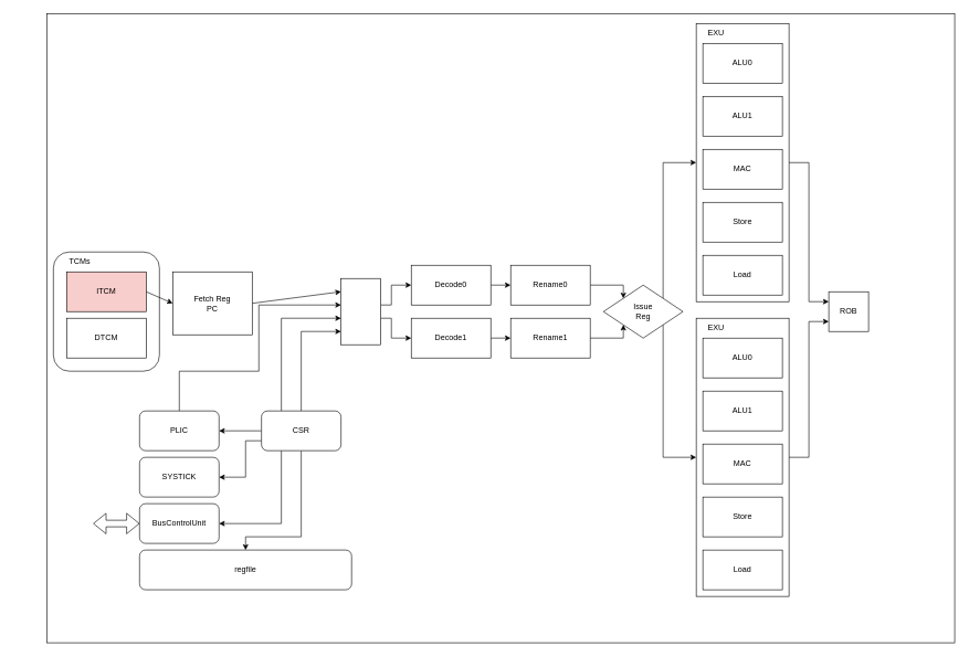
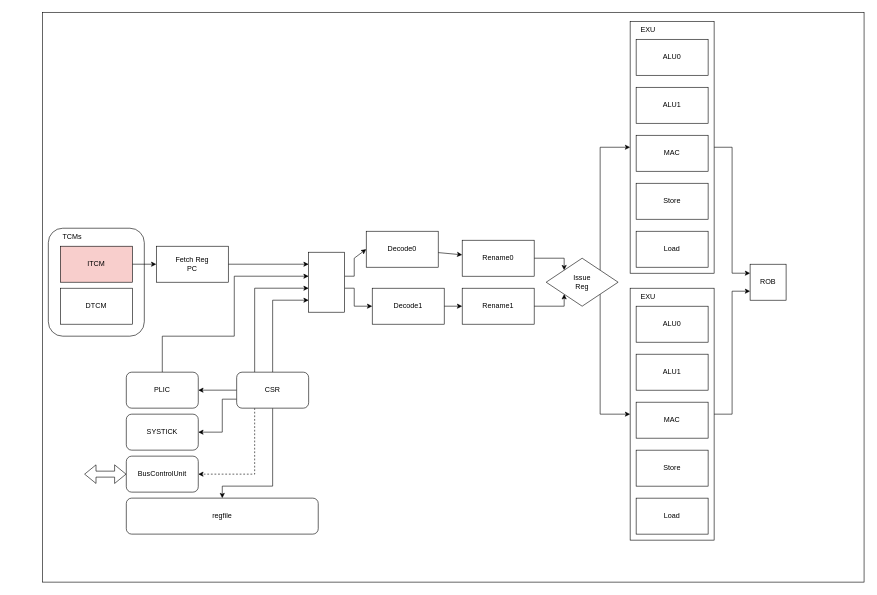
  <mxCell id="0" />
  <mxCell id="1" parent="0" />
  <mxCell id="2" value="" style="rounded=0;whiteSpace=wrap;html=1;" vertex="1" parent="1"><mxGeometry x="70" y="20" width="1370" height="950" as="geometry" /></mxCell>
  <mxCell id="3" style="edgeStyle=none;rounded=0;html=1;exitX=1;exitY=0.5;exitDx=0;exitDy=0;entryX=1;entryY=0.5;entryDx=0;entryDy=0;" parent="1" edge="1"><mxGeometry relative="1" as="geometry"><Array as="points"><mxPoint x="50" y="490" /><mxPoint x="50" y="970" /></Array><mxPoint x="20" y="490" as="sourcePoint" /></mxGeometry></mxCell>
  <mxCell id="4" value="" style="rounded=1;whiteSpace=wrap;html=1;" vertex="1" parent="1"><mxGeometry x="80" y="380" width="160" height="180" as="geometry" /></mxCell>
  <mxCell id="5" style="edgeStyle=none;rounded=0;html=1;exitX=1;exitY=0.5;exitDx=0;exitDy=0;entryX=0;entryY=0.5;entryDx=0;entryDy=0;" edge="1" parent="1" source="6" target="9"><mxGeometry relative="1" as="geometry" /></mxCell>
  <mxCell id="6" value="&lt;span&gt;ITCM&lt;/span&gt;" style="rounded=0;whiteSpace=wrap;html=1;fillColor=#f8cecc;" vertex="1" parent="1"><mxGeometry x="100" y="410" width="120" height="60" as="geometry" /></mxCell>
  <mxCell id="7" value="&lt;span&gt;DTCM&lt;/span&gt;" style="rounded=0;whiteSpace=wrap;html=1;" vertex="1" parent="1"><mxGeometry x="100" y="480" width="120" height="60" as="geometry" /></mxCell>
  <mxCell id="8" style="edgeStyle=none;html=1;exitX=1;exitY=0.5;exitDx=0;exitDy=0;entryX=0;entryY=0;entryDx=0;entryDy=20;entryPerimeter=0;" edge="1" parent="1" source="9" target="21"><mxGeometry relative="1" as="geometry" /></mxCell>
- <mxCell id="9" value="&lt;span&gt;Fetch Reg&lt;br&gt;PC&lt;br&gt;&lt;/span&gt;" style="rounded=0;whiteSpace=wrap;html=1;" vertex="1" parent="1"><mxGeometry x="260" y="410" width="120" height="95" as="geometry" /></mxCell>
+ <mxCell id="9" value="&lt;span&gt;Fetch Reg&lt;br&gt;PC&lt;br&gt;&lt;/span&gt;" style="rounded=0;whiteSpace=wrap;html=1;" vertex="1" parent="1"><mxGeometry x="260" y="410" width="120" height="60" as="geometry" /></mxCell>
  <mxCell id="10" style="edgeStyle=none;rounded=0;html=1;exitX=1;exitY=0.5;exitDx=0;exitDy=0;entryX=0;entryY=0.25;entryDx=0;entryDy=0;" edge="1" parent="1" source="11" target="43"><mxGeometry relative="1" as="geometry"><Array as="points"><mxPoint x="1220" y="245" /><mxPoint x="1220" y="455" /></Array></mxGeometry></mxCell>
  <mxCell id="11" value="" style="rounded=0;whiteSpace=wrap;html=1;" vertex="1" parent="1"><mxGeometry x="1050" y="35" width="140" height="420" as="geometry" /></mxCell>
  <mxCell id="12" value="ALU0" style="rounded=0;whiteSpace=wrap;html=1;" vertex="1" parent="1"><mxGeometry x="1060" y="65" width="120" height="60" as="geometry" /></mxCell>
  <mxCell id="13" value="ALU1" style="rounded=0;whiteSpace=wrap;html=1;" vertex="1" parent="1"><mxGeometry x="1060" y="145" width="120" height="60" as="geometry" /></mxCell>
  <mxCell id="14" value="MAC" style="rounded=0;whiteSpace=wrap;html=1;" vertex="1" parent="1"><mxGeometry x="1060" y="225" width="120" height="60" as="geometry" /></mxCell>
  <mxCell id="15" value="EXU" style="text;html=1;strokeColor=none;fillColor=none;align=center;verticalAlign=middle;whiteSpace=wrap;rounded=0;" vertex="1" parent="1"><mxGeometry x="1050" y="35" width="60" height="30" as="geometry" /></mxCell>
  <mxCell id="16" value="Store" style="rounded=0;whiteSpace=wrap;html=1;" vertex="1" parent="1"><mxGeometry x="1060" y="305" width="120" height="60" as="geometry" /></mxCell>
  <mxCell id="17" value="Load" style="rounded=0;whiteSpace=wrap;html=1;" vertex="1" parent="1"><mxGeometry x="1060" y="385" width="120" height="60" as="geometry" /></mxCell>
  <mxCell id="18" value="TCMs" style="text;html=1;strokeColor=none;fillColor=none;align=center;verticalAlign=middle;whiteSpace=wrap;rounded=0;" vertex="1" parent="1"><mxGeometry x="90" y="380" width="60" height="30" as="geometry" /></mxCell>
  <mxCell id="19" style="edgeStyle=none;html=1;exitX=0;exitY=0;exitDx=60.0;exitDy=40;exitPerimeter=0;entryX=0;entryY=0.5;entryDx=0;entryDy=0;rounded=0;" edge="1" parent="1" source="21" target="25"><mxGeometry relative="1" as="geometry"><Array as="points"><mxPoint x="590" y="460" /><mxPoint x="590" y="430" /></Array></mxGeometry></mxCell>
  <mxCell id="20" style="edgeStyle=none;html=1;exitX=0;exitY=0;exitDx=60.0;exitDy=60;exitPerimeter=0;entryX=0;entryY=0.5;entryDx=0;entryDy=0;rounded=0;" edge="1" parent="1" source="21" target="29"><mxGeometry relative="1" as="geometry"><Array as="points"><mxPoint x="590" y="480" /><mxPoint x="590" y="510" /></Array></mxGeometry></mxCell>
  <mxCell id="21" value="" style="shadow=0;dashed=0;align=center;html=1;strokeWidth=1;shape=mxgraph.rtl.abstract.entity;container=1;collapsible=0;kind=crossbar;drawPins=0;left=4;right=4;bottom=0;" vertex="1" parent="1"><mxGeometry x="514" y="420" width="60" height="100" as="geometry" /></mxCell>
  <mxCell id="22" value="" style="endArrow=classic;html=1;entryX=0;entryY=0;entryDx=0;entryDy=60;entryPerimeter=0;exitX=0.25;exitY=0;exitDx=0;exitDy=0;rounded=0;" edge="1" parent="1" source="48" target="21"><mxGeometry width="50" height="50" relative="1" as="geometry"><mxPoint x="420" y="540" as="sourcePoint" /><mxPoint x="470" y="490" as="targetPoint" /><Array as="points"><mxPoint x="424" y="480" /></Array></mxGeometry></mxCell>
  <mxCell id="23" value="" style="endArrow=classic;html=1;entryX=0;entryY=0;entryDx=0;entryDy=80;entryPerimeter=0;exitX=0.5;exitY=0;exitDx=0;exitDy=0;rounded=0;" edge="1" parent="1" source="48" target="21"><mxGeometry width="50" height="50" relative="1" as="geometry"><mxPoint x="440" y="550" as="sourcePoint" /><mxPoint x="480" y="550" as="targetPoint" /><Array as="points"><mxPoint x="454" y="500" /></Array></mxGeometry></mxCell>
  <mxCell id="24" value="" style="edgeStyle=none;rounded=0;html=1;strokeColor=default;" edge="1" parent="1" source="25" target="27"><mxGeometry relative="1" as="geometry" /></mxCell>
- <mxCell id="25" value="Decode0" style="rounded=0;whiteSpace=wrap;html=1;" vertex="1" parent="1"><mxGeometry x="620" y="400" width="120" height="60" as="geometry" /></mxCell>
+ <mxCell id="25" value="Decode0" style="rounded=0;whiteSpace=wrap;html=1;" vertex="1" parent="1"><mxGeometry x="610" y="385" width="120" height="60" as="geometry" /></mxCell>
  <mxCell id="26" style="edgeStyle=none;rounded=0;html=1;exitX=1;exitY=0.5;exitDx=0;exitDy=0;entryX=0;entryY=0;entryDx=0;entryDy=0;" edge="1" parent="1" source="27" target="34"><mxGeometry relative="1" as="geometry"><Array as="points"><mxPoint x="940" y="430" /></Array></mxGeometry></mxCell>
  <mxCell id="27" value="Rename0" style="rounded=0;whiteSpace=wrap;html=1;" vertex="1" parent="1"><mxGeometry x="770" y="400" width="120" height="60" as="geometry" /></mxCell>
  <mxCell id="28" value="" style="edgeStyle=none;rounded=0;html=1;strokeColor=default;" edge="1" parent="1" source="29" target="31"><mxGeometry relative="1" as="geometry" /></mxCell>
  <mxCell id="29" value="Decode1" style="rounded=0;whiteSpace=wrap;html=1;" vertex="1" parent="1"><mxGeometry x="620" y="480" width="120" height="60" as="geometry" /></mxCell>
  <mxCell id="30" style="edgeStyle=none;rounded=0;html=1;exitX=1;exitY=0.5;exitDx=0;exitDy=0;entryX=0;entryY=1;entryDx=0;entryDy=0;" edge="1" parent="1" source="31" target="34"><mxGeometry relative="1" as="geometry"><Array as="points"><mxPoint x="940" y="510" /></Array></mxGeometry></mxCell>
  <mxCell id="31" value="Rename1" style="rounded=0;whiteSpace=wrap;html=1;" vertex="1" parent="1"><mxGeometry x="770" y="480" width="120" height="60" as="geometry" /></mxCell>
  <mxCell id="32" style="edgeStyle=none;rounded=0;html=1;exitX=1;exitY=0;exitDx=0;exitDy=0;entryX=0;entryY=0.5;entryDx=0;entryDy=0;" edge="1" parent="1" source="34" target="11"><mxGeometry relative="1" as="geometry"><Array as="points"><mxPoint x="1000" y="245" /></Array></mxGeometry></mxCell>
  <mxCell id="33" style="edgeStyle=none;rounded=0;html=1;exitX=1;exitY=1;exitDx=0;exitDy=0;entryX=0;entryY=0.5;entryDx=0;entryDy=0;" edge="1" parent="1" source="34" target="36"><mxGeometry relative="1" as="geometry"><Array as="points"><mxPoint x="1000" y="690" /></Array></mxGeometry></mxCell>
  <mxCell id="34" value="Issue&lt;br&gt;Reg" style="rhombus;whiteSpace=wrap;html=1;" vertex="1" parent="1"><mxGeometry x="910" y="430" width="120" height="80" as="geometry" /></mxCell>
  <mxCell id="35" style="edgeStyle=none;rounded=0;html=1;exitX=1;exitY=0.5;exitDx=0;exitDy=0;entryX=0;entryY=0.75;entryDx=0;entryDy=0;" edge="1" parent="1" source="36" target="43"><mxGeometry relative="1" as="geometry"><Array as="points"><mxPoint x="1220" y="690" /><mxPoint x="1220" y="485" /></Array></mxGeometry></mxCell>
  <mxCell id="36" value="" style="rounded=0;whiteSpace=wrap;html=1;" vertex="1" parent="1"><mxGeometry x="1050" y="480" width="140" height="420" as="geometry" /></mxCell>
  <mxCell id="37" value="ALU0" style="rounded=0;whiteSpace=wrap;html=1;" vertex="1" parent="1"><mxGeometry x="1060" y="510" width="120" height="60" as="geometry" /></mxCell>
  <mxCell id="38" value="ALU1" style="rounded=0;whiteSpace=wrap;html=1;" vertex="1" parent="1"><mxGeometry x="1060" y="590" width="120" height="60" as="geometry" /></mxCell>
  <mxCell id="39" value="MAC" style="rounded=0;whiteSpace=wrap;html=1;" vertex="1" parent="1"><mxGeometry x="1060" y="670" width="120" height="60" as="geometry" /></mxCell>
  <mxCell id="40" value="EXU" style="text;html=1;strokeColor=none;fillColor=none;align=center;verticalAlign=middle;whiteSpace=wrap;rounded=0;" vertex="1" parent="1"><mxGeometry x="1050" y="480" width="60" height="30" as="geometry" /></mxCell>
  <mxCell id="41" value="Store" style="rounded=0;whiteSpace=wrap;html=1;" vertex="1" parent="1"><mxGeometry x="1060" y="750" width="120" height="60" as="geometry" /></mxCell>
  <mxCell id="42" value="Load" style="rounded=0;whiteSpace=wrap;html=1;" vertex="1" parent="1"><mxGeometry x="1060" y="830" width="120" height="60" as="geometry" /></mxCell>
  <mxCell id="43" value="ROB" style="rounded=0;whiteSpace=wrap;html=1;" vertex="1" parent="1"><mxGeometry x="1250" y="440" width="60" height="60" as="geometry" /></mxCell>
  <mxCell id="44" style="edgeStyle=none;rounded=0;html=1;exitX=0;exitY=0.5;exitDx=0;exitDy=0;entryX=1;entryY=0.5;entryDx=0;entryDy=0;" edge="1" parent="1" source="48" target="51"><mxGeometry relative="1" as="geometry" /></mxCell>
  <mxCell id="45" style="edgeStyle=none;rounded=0;html=1;exitX=0;exitY=0.75;exitDx=0;exitDy=0;entryX=1;entryY=0.5;entryDx=0;entryDy=0;" edge="1" parent="1" source="48" target="52"><mxGeometry relative="1" as="geometry"><Array as="points"><mxPoint x="370" y="665" /><mxPoint x="370" y="720" /></Array></mxGeometry></mxCell>
- <mxCell id="46" style="edgeStyle=none;rounded=0;html=1;exitX=0.25;exitY=1;exitDx=0;exitDy=0;entryX=1;entryY=0.5;entryDx=0;entryDy=0;" edge="1" parent="1" source="48" target="53"><mxGeometry relative="1" as="geometry"><Array as="points"><mxPoint x="424" y="790" /></Array></mxGeometry></mxCell>
+ <mxCell id="46" style="edgeStyle=none;rounded=0;html=1;exitX=0.25;exitY=1;exitDx=0;exitDy=0;entryX=1;entryY=0.5;entryDx=0;entryDy=0;dashed=1;" edge="1" parent="1" source="48" target="53"><mxGeometry relative="1" as="geometry"><Array as="points"><mxPoint x="424" y="790" /></Array></mxGeometry></mxCell>
  <mxCell id="47" style="edgeStyle=none;rounded=0;html=1;exitX=0.5;exitY=1;exitDx=0;exitDy=0;entryX=0.5;entryY=0;entryDx=0;entryDy=0;" edge="1" parent="1" source="48" target="49"><mxGeometry relative="1" as="geometry"><Array as="points"><mxPoint x="454" y="810" /><mxPoint x="370" y="810" /></Array></mxGeometry></mxCell>
  <mxCell id="48" value="CSR" style="rounded=1;whiteSpace=wrap;html=1;" vertex="1" parent="1"><mxGeometry x="394" y="620" width="120" height="60" as="geometry" /></mxCell>
  <mxCell id="49" value="regfile" style="rounded=1;whiteSpace=wrap;html=1;" vertex="1" parent="1"><mxGeometry x="210" y="830" width="320" height="60" as="geometry" /></mxCell>
  <mxCell id="50" style="edgeStyle=none;rounded=0;html=1;exitX=0.5;exitY=0;exitDx=0;exitDy=0;entryX=0;entryY=0;entryDx=0;entryDy=40;entryPerimeter=0;" edge="1" parent="1" source="51" target="21"><mxGeometry relative="1" as="geometry"><Array as="points"><mxPoint x="270" y="560" /><mxPoint x="390" y="560" /><mxPoint x="390" y="460" /></Array></mxGeometry></mxCell>
  <mxCell id="51" value="PLIC" style="rounded=1;whiteSpace=wrap;html=1;" vertex="1" parent="1"><mxGeometry x="210" y="620" width="120" height="60" as="geometry" /></mxCell>
  <mxCell id="52" value="SYSTICK" style="rounded=1;whiteSpace=wrap;html=1;" vertex="1" parent="1"><mxGeometry x="210" y="690" width="120" height="60" as="geometry" /></mxCell>
  <mxCell id="53" value="BusControlUnit" style="rounded=1;whiteSpace=wrap;html=1;" vertex="1" parent="1"><mxGeometry x="210" y="760" width="120" height="60" as="geometry" /></mxCell>
  <mxCell id="54" value="" style="shape=flexArrow;endArrow=classic;startArrow=classic;html=1;rounded=0;entryX=0;entryY=0.5;entryDx=0;entryDy=0;" edge="1" parent="1" target="53"><mxGeometry width="100" height="100" relative="1" as="geometry"><mxPoint x="140" y="790" as="sourcePoint" /><mxPoint x="230" y="720" as="targetPoint" /></mxGeometry></mxCell>
